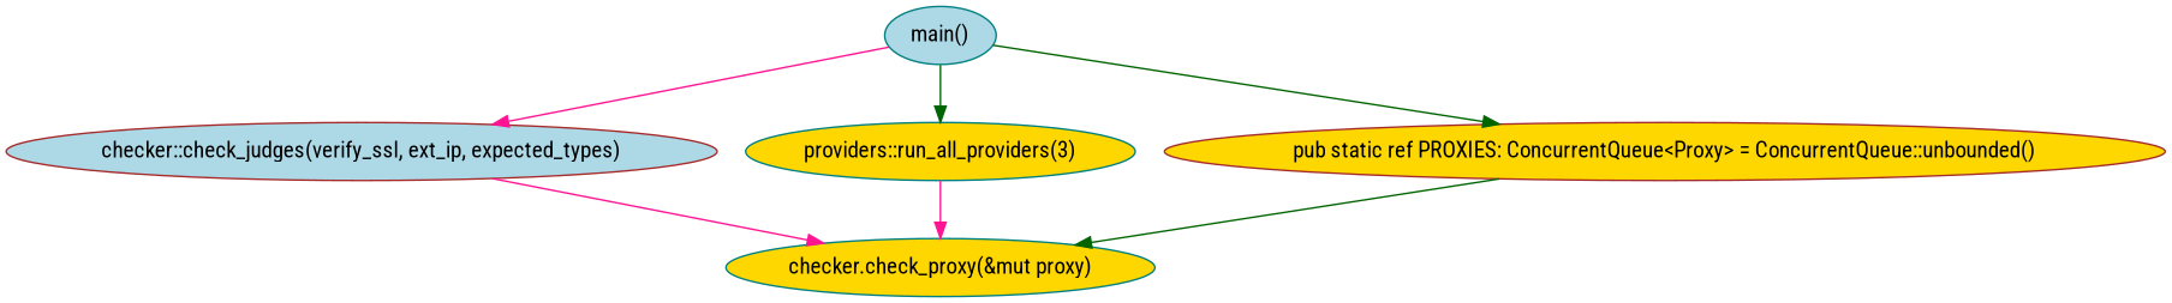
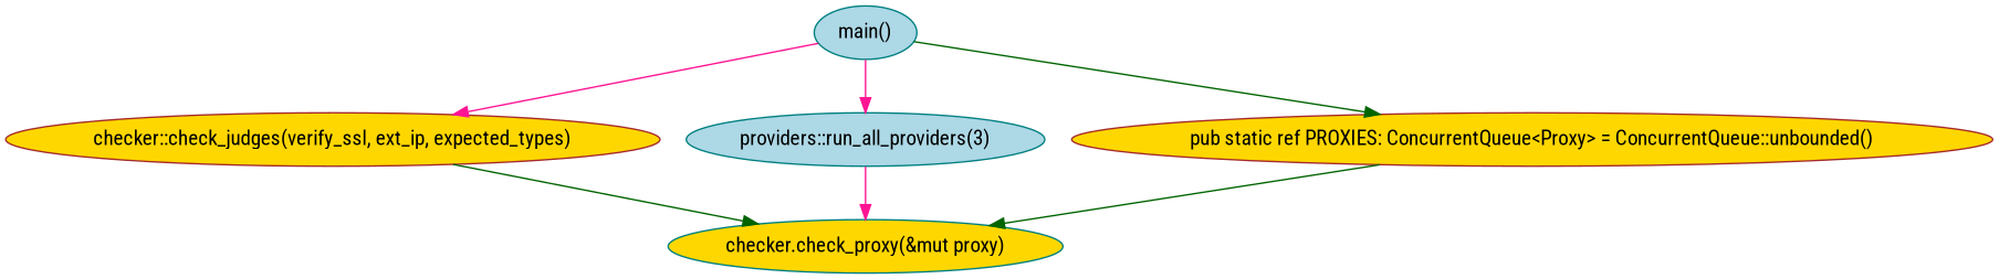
  digraph {
    fontname="Roboto Condensed"
    rankdir=TB
    node [color=teal fillcolor=gold fontname="Roboto Condensed" style=filled]
    edge [color=deeppink fontname="Roboto Condensed"]
    n1 [fillcolor=lightblue label="main()"]
-   n2 [color=brown fillcolor=lightblue label="checker::check_judges(verify_ssl, ext_ip, expected_types)"]
-   n3 [label="providers::run_all_providers(3)"]
+   n2 [color=brown label="checker::check_judges(verify_ssl, ext_ip, expected_types)"]
+   n3 [fillcolor=lightblue label="providers::run_all_providers(3)"]
    n4 [color=brown label="pub static ref PROXIES: ConcurrentQueue<Proxy> = ConcurrentQueue::unbounded()"]
    n5 [label="checker.check_proxy(&mut proxy)"]
    n1 -> n2
-   n1 -> n3 [color=darkgreen]
+   n1 -> n3
    n1 -> n4 [color=darkgreen]
-   n2 -> n5
+   n2 -> n5 [color=darkgreen]
    n3 -> n5
    n4 -> n5 [color=darkgreen]
  }
